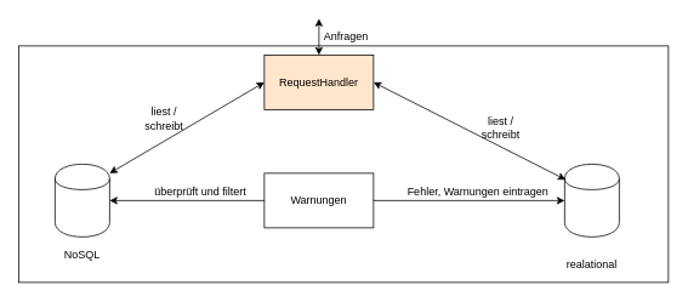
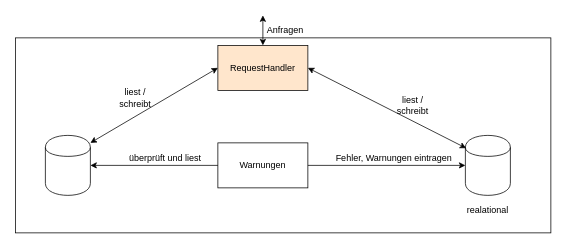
  <mxCell id="0" />
  <mxCell id="1" parent="0" />
  <mxCell id="2" value="" style="rounded=0;whiteSpace=wrap;html=1;" vertex="1" parent="1"><mxGeometry x="20" y="50" width="714" height="260" as="geometry" /></mxCell>
  <mxCell id="3" value="" style="shape=cylinder;whiteSpace=wrap;html=1;boundedLbl=1;backgroundOutline=1;" vertex="1" parent="1"><mxGeometry x="60" y="180" width="60" height="80" as="geometry" /></mxCell>
  <mxCell id="4" value="" style="shape=cylinder;whiteSpace=wrap;html=1;boundedLbl=1;backgroundOutline=1;" vertex="1" parent="1"><mxGeometry x="620" y="180" width="60" height="80" as="geometry" /></mxCell>
  <mxCell id="5" value="liest / schreibt" style="text;html=1;strokeColor=none;fillColor=none;align=center;verticalAlign=middle;whiteSpace=wrap;rounded=0;" vertex="1" parent="1"><mxGeometry x="160" y="120" width="40" height="20" as="geometry" /></mxCell>
- <mxCell id="6" value="NoSQL" style="text;html=1;strokeColor=none;fillColor=none;align=center;verticalAlign=middle;whiteSpace=wrap;rounded=0;" vertex="1" parent="1"><mxGeometry x="70" y="270" width="40" height="20" as="geometry" /></mxCell>
- <mxCell id="7" value="realational" style="text;html=1;strokeColor=none;fillColor=none;align=center;verticalAlign=middle;whiteSpace=wrap;rounded=0;" vertex="1" parent="1"><mxGeometry x="630" y="280" width="40" height="20" as="geometry" /></mxCell>
+ <mxCell id="7" value="realational" style="text;html=1;strokeColor=none;fillColor=none;align=center;verticalAlign=middle;whiteSpace=wrap;rounded=0;" vertex="1" parent="1"><mxGeometry x="630" y="270" width="40" height="20" as="geometry" /></mxCell>
  <mxCell id="8" value="RequestHandler" style="rounded=0;whiteSpace=wrap;html=1;fillColor=#ffe6cc;" vertex="1" parent="1"><mxGeometry x="290" y="60" width="120" height="60" as="geometry" /></mxCell>
  <mxCell id="9" value="" style="endArrow=classic;startArrow=classic;html=1;entryX=0;entryY=0.5;entryDx=0;entryDy=0;" edge="1" parent="1" target="8"><mxGeometry width="50" height="50" relative="1" as="geometry"><mxPoint x="120" y="190" as="sourcePoint" /><mxPoint x="170" y="140" as="targetPoint" /></mxGeometry></mxCell>
  <mxCell id="10" value="" style="endArrow=classic;startArrow=classic;html=1;entryX=0.017;entryY=0.213;entryDx=0;entryDy=0;entryPerimeter=0;exitX=1;exitY=0.5;exitDx=0;exitDy=0;" edge="1" parent="1" source="8" target="4"><mxGeometry width="50" height="50" relative="1" as="geometry"><mxPoint x="330" y="430" as="sourcePoint" /><mxPoint x="380" y="380" as="targetPoint" /></mxGeometry></mxCell>
  <mxCell id="11" value="liest / schreibt" style="text;html=1;strokeColor=none;fillColor=none;align=center;verticalAlign=middle;whiteSpace=wrap;rounded=0;" vertex="1" parent="1"><mxGeometry x="530" y="130" width="40" height="20" as="geometry" /></mxCell>
  <mxCell id="12" value="Warnungen" style="rounded=0;whiteSpace=wrap;html=1;" vertex="1" parent="1"><mxGeometry x="290" y="190" width="120" height="60" as="geometry" /></mxCell>
  <mxCell id="13" value="" style="endArrow=classic;html=1;exitX=0;exitY=0.5;exitDx=0;exitDy=0;entryX=1;entryY=0.5;entryDx=0;entryDy=0;" edge="1" parent="1" source="12" target="3"><mxGeometry width="50" height="50" relative="1" as="geometry"><mxPoint x="330" y="430" as="sourcePoint" /><mxPoint x="380" y="380" as="targetPoint" /></mxGeometry></mxCell>
- <mxCell id="14" value="überprüft und filtert" style="text;html=1;strokeColor=none;fillColor=none;align=center;verticalAlign=middle;whiteSpace=wrap;rounded=0;" vertex="1" parent="1"><mxGeometry x="160" y="200" width="120" height="20" as="geometry" /></mxCell>
+ <mxCell id="14" value="überprüft und liest" style="text;html=1;strokeColor=none;fillColor=none;align=center;verticalAlign=middle;whiteSpace=wrap;rounded=0;" vertex="1" parent="1"><mxGeometry x="160" y="200" width="120" height="20" as="geometry" /></mxCell>
  <mxCell id="15" value="" style="endArrow=classic;startArrow=classic;html=1;exitX=0.5;exitY=0;exitDx=0;exitDy=0;" edge="1" parent="1" source="8"><mxGeometry width="50" height="50" relative="1" as="geometry"><mxPoint x="330" y="430" as="sourcePoint" /><mxPoint x="350" y="20" as="targetPoint" /></mxGeometry></mxCell>
  <mxCell id="16" value="Anfragen" style="text;html=1;strokeColor=none;fillColor=none;align=center;verticalAlign=middle;whiteSpace=wrap;rounded=0;" vertex="1" parent="1"><mxGeometry x="360" y="30" width="40" height="20" as="geometry" /></mxCell>
  <mxCell id="17" value="" style="endArrow=classic;html=1;entryX=0;entryY=0.5;entryDx=0;entryDy=0;exitX=1;exitY=0.5;exitDx=0;exitDy=0;" edge="1" parent="1" source="12" target="4"><mxGeometry width="50" height="50" relative="1" as="geometry"><mxPoint x="330" y="400" as="sourcePoint" /><mxPoint x="380" y="350" as="targetPoint" /></mxGeometry></mxCell>
  <mxCell id="18" value="Fehler, Warnungen eintragen" style="text;html=1;strokeColor=none;fillColor=none;align=center;verticalAlign=middle;whiteSpace=wrap;rounded=0;" vertex="1" parent="1"><mxGeometry x="440" y="200" width="170" height="20" as="geometry" /></mxCell>
